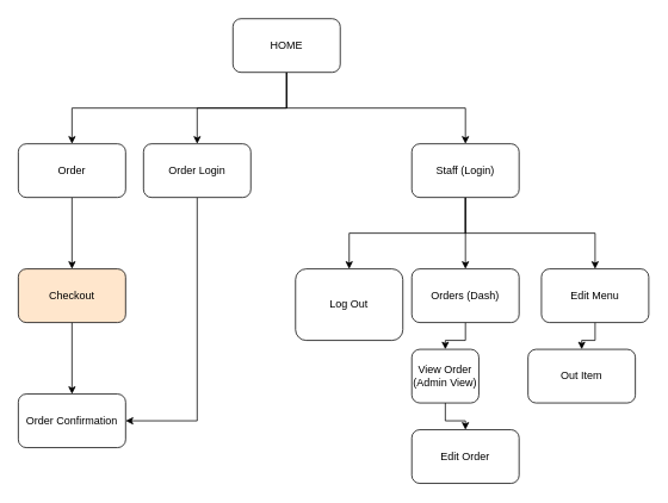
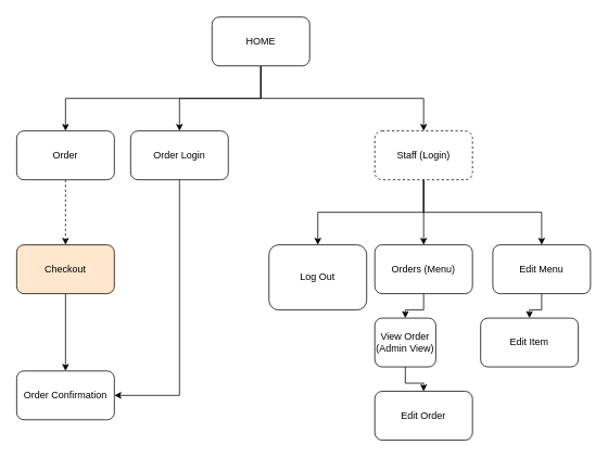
  <mxCell id="0" />
  <mxCell id="1" parent="0" />
  <mxCell id="2" value="" style="edgeStyle=orthogonalEdgeStyle;rounded=0;orthogonalLoop=1;jettySize=auto;html=1;" edge="1" parent="1" source="5" target="7"><mxGeometry relative="1" as="geometry" /></mxCell>
  <mxCell id="3" value="" style="edgeStyle=orthogonalEdgeStyle;rounded=0;orthogonalLoop=1;jettySize=auto;html=1;exitX=0.5;exitY=1;exitDx=0;exitDy=0;" edge="1" parent="1" source="5" target="11"><mxGeometry relative="1" as="geometry" /></mxCell>
  <mxCell id="4" style="edgeStyle=orthogonalEdgeStyle;rounded=0;orthogonalLoop=1;jettySize=auto;html=1;exitX=0.5;exitY=1;exitDx=0;exitDy=0;" edge="1" parent="1" source="5" target="13"><mxGeometry relative="1" as="geometry"><mxPoint x="150" y="160" as="targetPoint" /></mxGeometry></mxCell>
  <mxCell id="5" value="HOME" style="rounded=1;whiteSpace=wrap;html=1;" vertex="1" parent="1"><mxGeometry x="260" y="20" width="120" height="60" as="geometry" /></mxCell>
  <mxCell id="6" style="edgeStyle=orthogonalEdgeStyle;rounded=0;orthogonalLoop=1;jettySize=auto;html=1;exitX=0.5;exitY=1;exitDx=0;exitDy=0;entryX=1;entryY=0.5;entryDx=0;entryDy=0;" edge="1" parent="1" source="7" target="16"><mxGeometry relative="1" as="geometry" /></mxCell>
  <mxCell id="7" value="Order Login" style="whiteSpace=wrap;html=1;rounded=1;" vertex="1" parent="1"><mxGeometry x="160" y="160" width="120" height="60" as="geometry" /></mxCell>
  <mxCell id="8" value="" style="edgeStyle=orthogonalEdgeStyle;rounded=0;orthogonalLoop=1;jettySize=auto;html=1;" edge="1" parent="1" source="11" target="18"><mxGeometry relative="1" as="geometry" /></mxCell>
  <mxCell id="9" style="edgeStyle=orthogonalEdgeStyle;rounded=0;orthogonalLoop=1;jettySize=auto;html=1;exitX=0.5;exitY=1;exitDx=0;exitDy=0;" edge="1" parent="1" source="11" target="20"><mxGeometry relative="1" as="geometry"><mxPoint x="600" y="300" as="targetPoint" /></mxGeometry></mxCell>
  <mxCell id="10" style="edgeStyle=orthogonalEdgeStyle;rounded=0;orthogonalLoop=1;jettySize=auto;html=1;exitX=0.5;exitY=1;exitDx=0;exitDy=0;" edge="1" parent="1" source="11" target="21"><mxGeometry relative="1" as="geometry"><mxPoint x="350" y="300" as="targetPoint" /></mxGeometry></mxCell>
- <mxCell id="11" value="Staff (Login)" style="whiteSpace=wrap;html=1;rounded=1;" vertex="1" parent="1"><mxGeometry x="460" y="160" width="120" height="60" as="geometry" /></mxCell>
- <mxCell id="12" value="" style="edgeStyle=orthogonalEdgeStyle;rounded=0;orthogonalLoop=1;jettySize=auto;html=1;" edge="1" parent="1" source="13" target="15"><mxGeometry relative="1" as="geometry" /></mxCell>
+ <mxCell id="11" value="Staff (Login)" style="whiteSpace=wrap;html=1;rounded=1;dashed=1;" vertex="1" parent="1"><mxGeometry x="460" y="160" width="120" height="60" as="geometry" /></mxCell>
+ <mxCell id="12" value="" style="edgeStyle=orthogonalEdgeStyle;rounded=0;orthogonalLoop=1;jettySize=auto;html=1;dashed=1;" edge="1" parent="1" source="13" target="15"><mxGeometry relative="1" as="geometry" /></mxCell>
  <mxCell id="13" value="Order" style="rounded=1;whiteSpace=wrap;html=1;" vertex="1" parent="1"><mxGeometry x="20" y="160" width="120" height="60" as="geometry" /></mxCell>
  <mxCell id="14" value="" style="edgeStyle=orthogonalEdgeStyle;rounded=0;orthogonalLoop=1;jettySize=auto;html=1;" edge="1" parent="1" source="15" target="16"><mxGeometry relative="1" as="geometry" /></mxCell>
  <mxCell id="15" value="Checkout" style="whiteSpace=wrap;html=1;rounded=1;fillColor=#ffe6cc;" vertex="1" parent="1"><mxGeometry x="20" y="300" width="120" height="60" as="geometry" /></mxCell>
- <mxCell id="16" value="Order Confirmation" style="whiteSpace=wrap;html=1;rounded=1;" vertex="1" parent="1"><mxGeometry x="20" y="440" width="120" height="60" as="geometry" /></mxCell>
+ <mxCell id="16" value="Order Confirmation" style="whiteSpace=wrap;html=1;rounded=1;" vertex="1" parent="1"><mxGeometry x="20" y="455" width="120" height="60" as="geometry" /></mxCell>
  <mxCell id="17" value="" style="edgeStyle=orthogonalEdgeStyle;rounded=0;orthogonalLoop=1;jettySize=auto;html=1;" edge="1" parent="1" source="18" target="23"><mxGeometry relative="1" as="geometry" /></mxCell>
- <mxCell id="18" value="Orders (Dash)" style="whiteSpace=wrap;html=1;rounded=1;" vertex="1" parent="1"><mxGeometry x="460" y="300" width="120" height="60" as="geometry" /></mxCell>
+ <mxCell id="18" value="Orders (Menu)" style="whiteSpace=wrap;html=1;rounded=1;" vertex="1" parent="1"><mxGeometry x="460" y="300" width="120" height="60" as="geometry" /></mxCell>
  <mxCell id="19" value="" style="edgeStyle=orthogonalEdgeStyle;rounded=0;orthogonalLoop=1;jettySize=auto;html=1;" edge="1" parent="1" source="20" target="25"><mxGeometry relative="1" as="geometry" /></mxCell>
  <mxCell id="20" value="Edit Menu" style="rounded=1;whiteSpace=wrap;html=1;" vertex="1" parent="1"><mxGeometry x="605" y="300" width="120" height="60" as="geometry" /></mxCell>
  <mxCell id="21" value="Log Out" style="rounded=1;whiteSpace=wrap;html=1;" vertex="1" parent="1"><mxGeometry x="330" y="300" width="120" height="80" as="geometry" /></mxCell>
  <mxCell id="22" value="" style="edgeStyle=orthogonalEdgeStyle;rounded=0;orthogonalLoop=1;jettySize=auto;html=1;" edge="1" parent="1" source="23" target="24"><mxGeometry relative="1" as="geometry" /></mxCell>
  <mxCell id="23" value="View Order&lt;br&gt;(Admin View)" style="whiteSpace=wrap;html=1;rounded=1;" vertex="1" parent="1"><mxGeometry x="460" y="390" width="75" height="60" as="geometry" /></mxCell>
  <mxCell id="24" value="Edit Order" style="whiteSpace=wrap;html=1;rounded=1;" vertex="1" parent="1"><mxGeometry x="460" y="480" width="120" height="60" as="geometry" /></mxCell>
- <mxCell id="25" value="Out Item" style="whiteSpace=wrap;html=1;rounded=1;" vertex="1" parent="1"><mxGeometry x="590" y="390" width="120" height="60" as="geometry" /></mxCell>
+ <mxCell id="25" value="Edit Item" style="whiteSpace=wrap;html=1;rounded=1;" vertex="1" parent="1"><mxGeometry x="590" y="390" width="120" height="60" as="geometry" /></mxCell>
